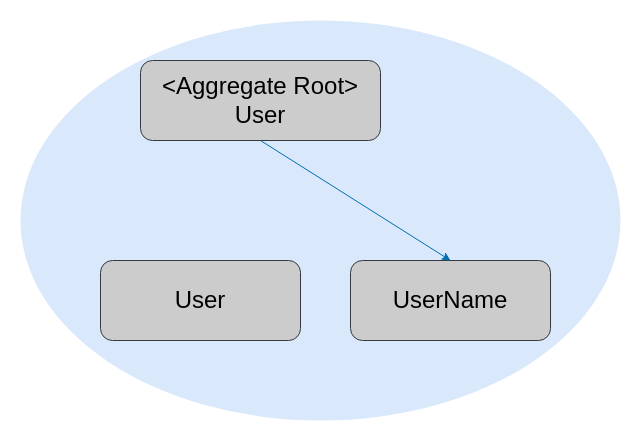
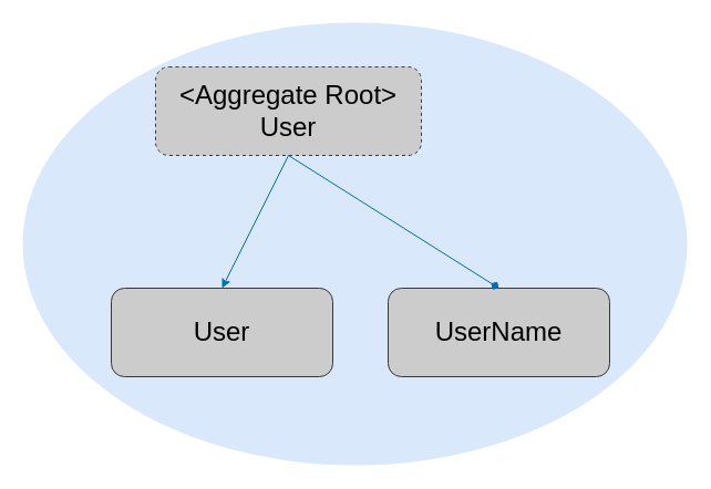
  <mxCell id="0" />
  <mxCell id="1" parent="0" />
  <mxCell id="2" value="" style="ellipse;whiteSpace=wrap;html=1;fillColor=#dae8fc;strokeColor=none;" vertex="1" parent="1"><mxGeometry x="20" y="20" width="600" height="400" as="geometry" /></mxCell>
- <mxCell id="3" value="&lt;font style=&quot;font-size: 24px&quot;&gt;&amp;lt;Aggregate Root&amp;gt;&lt;br&gt;User&lt;/font&gt;" style="rounded=1;whiteSpace=wrap;html=1;strokeColor=#36393d;fillColor=#CCCCCC;" vertex="1" parent="1"><mxGeometry x="140" y="60" width="240" height="80" as="geometry" /></mxCell>
+ <mxCell id="3" value="&lt;font style=&quot;font-size: 24px&quot;&gt;&amp;lt;Aggregate Root&amp;gt;&lt;br&gt;User&lt;/font&gt;" style="rounded=1;whiteSpace=wrap;html=1;strokeColor=#36393d;fillColor=#CCCCCC;dashed=1;" vertex="1" parent="1"><mxGeometry x="140" y="60" width="240" height="80" as="geometry" /></mxCell>
  <mxCell id="4" value="&lt;font style=&quot;font-size: 24px&quot;&gt;User&lt;/font&gt;" style="rounded=1;whiteSpace=wrap;html=1;strokeColor=#36393d;fillColor=#CCCCCC;" vertex="1" parent="1"><mxGeometry x="100" y="260" width="200" height="80" as="geometry" /></mxCell>
  <mxCell id="5" value="&lt;font style=&quot;font-size: 24px&quot;&gt;UserName&lt;/font&gt;" style="rounded=1;whiteSpace=wrap;html=1;strokeColor=#36393d;fillColor=#CCCCCC;" vertex="1" parent="1"><mxGeometry x="350" y="260" width="200" height="80" as="geometry" /></mxCell>
- <mxCell id="7" value="" style="endArrow=classic;html=1;exitX=0.5;exitY=1;exitDx=0;exitDy=0;entryX=0.5;entryY=0;entryDx=0;entryDy=0;fillColor=#1ba1e2;strokeColor=#006EAF;" edge="1" parent="1" source="3" target="5"><mxGeometry width="50" height="50" relative="1" as="geometry"><mxPoint x="270" y="150" as="sourcePoint" /><mxPoint x="210" y="270" as="targetPoint" /></mxGeometry></mxCell>
+ <mxCell id="6" value="" style="endArrow=classic;html=1;exitX=0.5;exitY=1;exitDx=0;exitDy=0;entryX=0.5;entryY=0;entryDx=0;entryDy=0;fillColor=#1ba1e2;strokeColor=#006EAF;" edge="1" parent="1" source="3" target="4"><mxGeometry width="50" height="50" relative="1" as="geometry"><mxPoint x="290" y="390" as="sourcePoint" /><mxPoint x="340" y="340" as="targetPoint" /></mxGeometry></mxCell>
+ <mxCell id="7" value="" style="endArrow=diamond;html=1;exitX=0.5;exitY=1;exitDx=0;exitDy=0;entryX=0.5;entryY=0;entryDx=0;entryDy=0;fillColor=#1ba1e2;strokeColor=#006EAF;" edge="1" parent="1" source="3" target="5"><mxGeometry width="50" height="50" relative="1" as="geometry"><mxPoint x="270" y="150" as="sourcePoint" /><mxPoint x="210" y="270" as="targetPoint" /></mxGeometry></mxCell>
